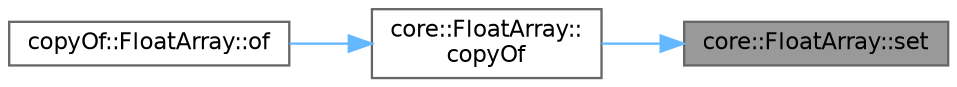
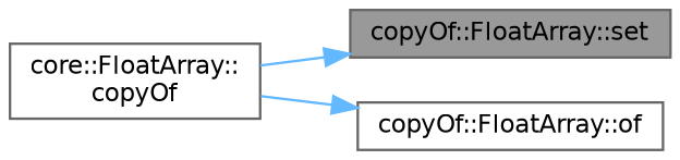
  digraph {
    rankdir=RL
    node [color=grey40 fillcolor=white fontname=Helvetica fontsize=10 shape=box style=filled]
    edge [color=steelblue1 dir=back fontname=Helvetica fontsize=10 labelfontname=Helvetica labelfontsize=10 style=solid]
-   n1 [color=gray40 fillcolor=grey60 fontcolor=black height=0.2 label="core::FloatArray::set" width=0.4]
+   n1 [color=gray40 fillcolor=grey60 fontcolor=black height=0.2 label="copyOf::FloatArray::set" width=0.4]
    n2 [height=0.2 label="core::FloatArray::\lcopyOf" width=0.4]
    n3 [height=0.2 label="copyOf::FloatArray::of" width=0.4]
    n1 -> n2
-   n2 -> n3
+   n3 -> n2
  }
